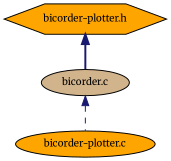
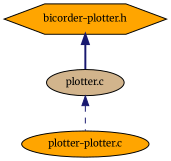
  digraph {
    fontname=Merriweather
    node [color=black fillcolor=orange fontname=Merriweather fontsize=10 shape=ellipse style=filled]
    edge [color=midnightblue dir=back fontname=Merriweather fontsize=10 labelfontname=Helvetica labelfontsize=10]
    n1 [fontcolor=black height=0.2 label="bicorder-plotter.h" shape=hexagon width=0.4]
-   n2 [fillcolor=tan height=0.2 label="bicorder.c" width=0.4]
-   n3 [height=0.2 label="bicorder-plotter.c" width=0.4]
+   n2 [fillcolor=tan height=0.2 label="plotter.c" width=0.4]
+   n3 [height=0.2 label="plotter-plotter.c" width=0.4]
    n1 -> n2 [style=bold]
    n2 -> n3 [style=dashed]
  }
